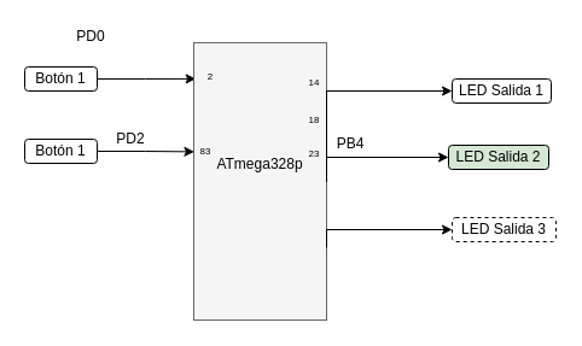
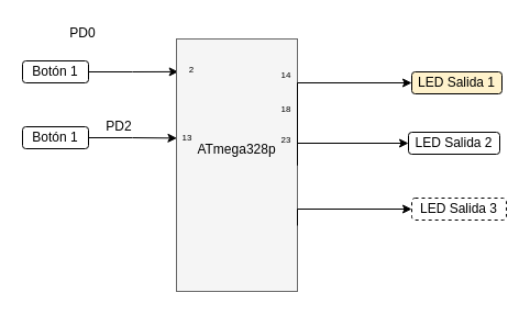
  <mxCell id="0" />
  <mxCell id="1" parent="0" />
  <mxCell id="2" style="edgeStyle=orthogonalEdgeStyle;rounded=0;orthogonalLoop=1;jettySize=auto;html=1;exitX=1;exitY=0.5;exitDx=0;exitDy=0;entryX=0.015;entryY=0.13;entryDx=0;entryDy=0;entryPerimeter=0;" edge="1" parent="1" source="3" target="10"><mxGeometry relative="1" as="geometry" /></mxCell>
  <mxCell id="3" value="Botón 1" style="rounded=1;whiteSpace=wrap;html=1;" vertex="1" parent="1"><mxGeometry x="20" y="55" width="60" height="20" as="geometry" /></mxCell>
  <mxCell id="4" style="edgeStyle=orthogonalEdgeStyle;rounded=0;orthogonalLoop=1;jettySize=auto;html=1;exitX=1;exitY=0.5;exitDx=0;exitDy=0;entryX=0.004;entryY=0.393;entryDx=0;entryDy=0;entryPerimeter=0;" edge="1" parent="1" source="5" target="10"><mxGeometry relative="1" as="geometry" /></mxCell>
  <mxCell id="5" value="Botón 1" style="rounded=1;whiteSpace=wrap;html=1;" vertex="1" parent="1"><mxGeometry x="20" y="115" width="60" height="20" as="geometry" /></mxCell>
- <mxCell id="6" value="LED Salida 1" style="rounded=1;whiteSpace=wrap;html=1;" parent="1" vertex="1"><mxGeometry x="374" y="65" width="82" height="20" as="geometry" /></mxCell>
- <mxCell id="7" value="LED Salida 2" style="rounded=1;whiteSpace=wrap;html=1;fillColor=#d5e8d4;" parent="1" vertex="1"><mxGeometry x="371" y="120" width="83" height="20" as="geometry" /></mxCell>
+ <mxCell id="6" value="LED Salida 1" style="rounded=1;whiteSpace=wrap;html=1;fillColor=#fff2cc;" parent="1" vertex="1"><mxGeometry x="374" y="65" width="82" height="20" as="geometry" /></mxCell>
+ <mxCell id="7" value="LED Salida 2" style="rounded=1;whiteSpace=wrap;html=1;" parent="1" vertex="1"><mxGeometry x="371" y="120" width="83" height="20" as="geometry" /></mxCell>
  <mxCell id="8" value="LED Salida 3" style="rounded=1;whiteSpace=wrap;html=1;dashed=1;" parent="1" vertex="1"><mxGeometry x="374" y="180" width="86" height="20" as="geometry" /></mxCell>
  <mxCell id="9" value="" style="group" parent="1" vertex="1" connectable="0"><mxGeometry x="160" y="35" width="110" height="230" as="geometry" /></mxCell>
  <mxCell id="10" value="" style="rounded=0;whiteSpace=wrap;html=1;fillColor=#f5f5f5;strokeColor=#666666;fontColor=#333333;" parent="9" vertex="1"><mxGeometry width="110.0" height="230" as="geometry" /></mxCell>
  <mxCell id="11" value="ATmega328p" style="text;html=1;strokeColor=none;fillColor=none;align=center;verticalAlign=middle;whiteSpace=wrap;rounded=0;" parent="9" vertex="1"><mxGeometry x="9.167" y="84.997" width="91.667" height="32.857" as="geometry" /></mxCell>
- <mxCell id="12" value="83" style="text;html=1;strokeColor=none;fillColor=none;align=center;verticalAlign=middle;whiteSpace=wrap;rounded=0;fontSize=8;" parent="9" vertex="1"><mxGeometry y="85" width="20" height="10" as="geometry" /></mxCell>
+ <mxCell id="12" value="13" style="text;html=1;strokeColor=none;fillColor=none;align=center;verticalAlign=middle;whiteSpace=wrap;rounded=0;fontSize=8;" parent="9" vertex="1"><mxGeometry y="85" width="20" height="10" as="geometry" /></mxCell>
  <mxCell id="13" value="14" style="text;html=1;strokeColor=none;fillColor=none;align=center;verticalAlign=middle;whiteSpace=wrap;rounded=0;fontSize=8;" parent="9" vertex="1"><mxGeometry x="90" y="28.0" width="20" height="10" as="geometry" /></mxCell>
  <mxCell id="14" value="18" style="text;html=1;strokeColor=none;fillColor=none;align=center;verticalAlign=middle;whiteSpace=wrap;rounded=0;fontSize=8;" parent="9" vertex="1"><mxGeometry x="90" y="59" width="20" height="10" as="geometry" /></mxCell>
  <mxCell id="15" value="23" style="text;html=1;strokeColor=none;fillColor=none;align=center;verticalAlign=middle;whiteSpace=wrap;rounded=0;fontSize=8;" parent="9" vertex="1"><mxGeometry x="90" y="87" width="20" height="10" as="geometry" /></mxCell>
  <mxCell id="16" value="2" style="text;html=1;strokeColor=none;fillColor=none;align=center;verticalAlign=middle;whiteSpace=wrap;rounded=0;fontSize=8;" parent="9" vertex="1"><mxGeometry x="4" y="22.86" width="20" height="10" as="geometry" /></mxCell>
  <mxCell id="17" style="edgeStyle=orthogonalEdgeStyle;rounded=0;orthogonalLoop=1;jettySize=auto;html=1;exitX=1;exitY=0.5;exitDx=0;exitDy=0;entryX=0;entryY=0.5;entryDx=0;entryDy=0;" parent="1" target="8" edge="1"><mxGeometry x="270" y="245" as="geometry"><Array as="points"><mxPoint x="270" y="190" /></Array><mxPoint x="270" y="205" as="sourcePoint" /></mxGeometry></mxCell>
  <mxCell id="18" value="PD0" style="text;html=1;strokeColor=none;fillColor=none;align=center;verticalAlign=middle;whiteSpace=wrap;rounded=0;" parent="1" vertex="1"><mxGeometry x="55" y="20" width="40" height="20" as="geometry" /></mxCell>
  <mxCell id="19" value="PD2" style="text;html=1;strokeColor=none;fillColor=none;align=center;verticalAlign=middle;whiteSpace=wrap;rounded=0;" vertex="1" parent="1"><mxGeometry x="88" y="105" width="40" height="20" as="geometry" /></mxCell>
- <mxCell id="20" value="PB4" style="text;html=1;strokeColor=none;fillColor=none;align=center;verticalAlign=middle;whiteSpace=wrap;rounded=0;" vertex="1" parent="1"><mxGeometry x="270" y="109" width="40" height="20" as="geometry" /></mxCell>
  <mxCell id="21" style="edgeStyle=orthogonalEdgeStyle;rounded=0;orthogonalLoop=1;jettySize=auto;html=1;exitX=1;exitY=0.5;exitDx=0;exitDy=0;entryX=0;entryY=0.5;entryDx=0;entryDy=0;" edge="1" parent="1" source="10" target="6"><mxGeometry relative="1" as="geometry"><Array as="points"><mxPoint x="270" y="75" /></Array></mxGeometry></mxCell>
  <mxCell id="22" style="edgeStyle=orthogonalEdgeStyle;rounded=0;orthogonalLoop=1;jettySize=auto;html=1;exitX=1;exitY=0.5;exitDx=0;exitDy=0;" edge="1" parent="1" source="10" target="7"><mxGeometry relative="1" as="geometry"><Array as="points"><mxPoint x="270" y="130" /></Array></mxGeometry></mxCell>
